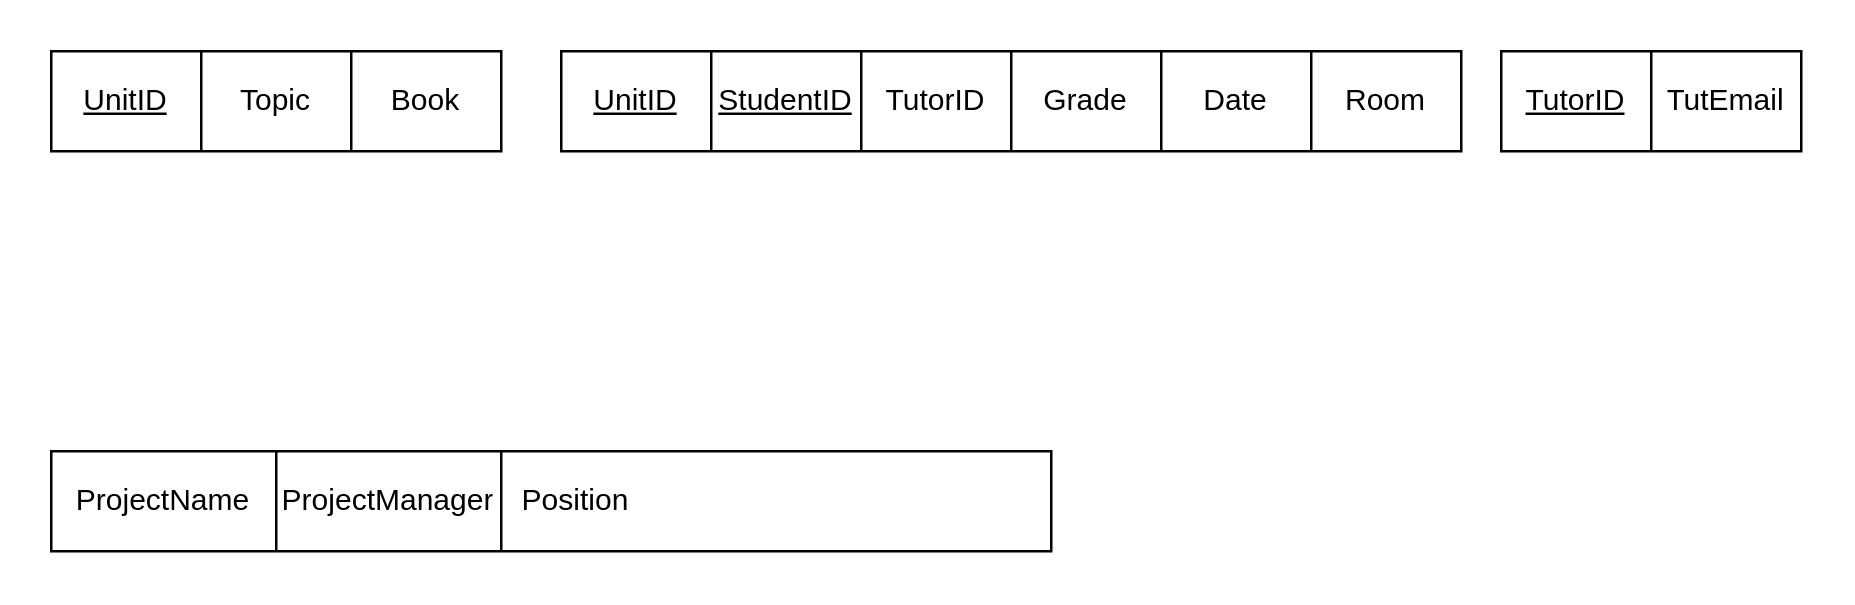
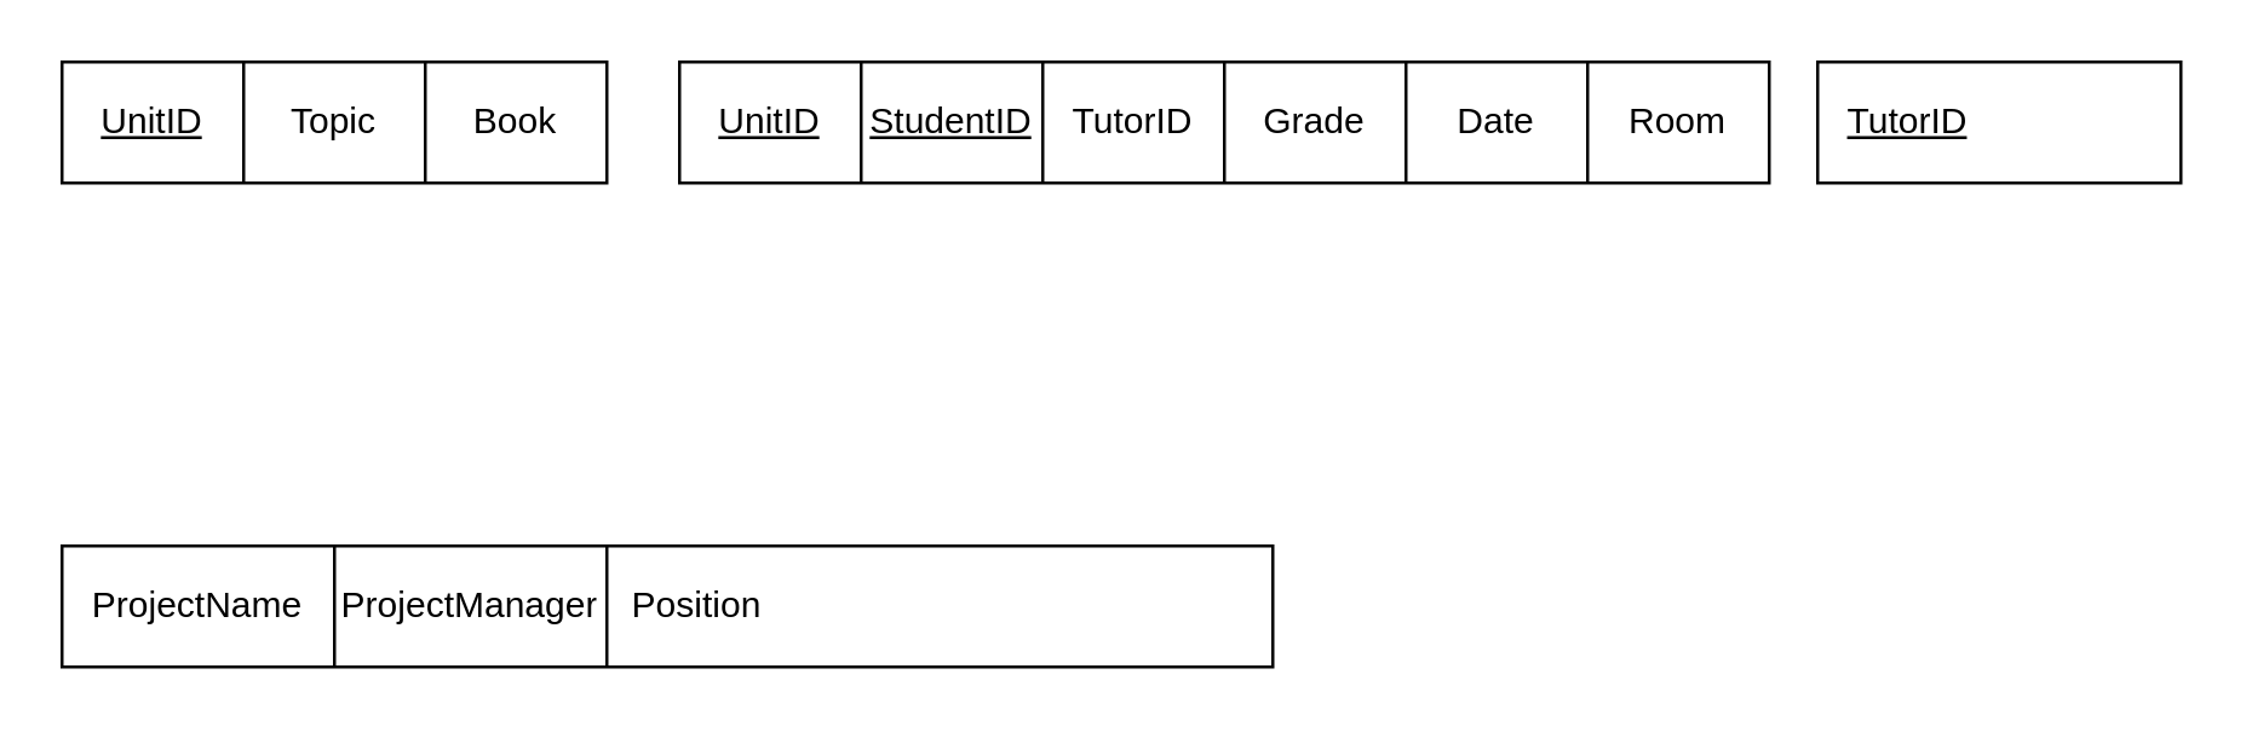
  <mxCell id="0" />
  <mxCell id="1" parent="0" />
  <mxCell id="2" value="" style="shape=table;html=1;whiteSpace=wrap;startSize=0;container=1;collapsible=0;childLayout=tableLayout;" vertex="1" parent="1"><mxGeometry x="600" y="20" width="120" height="40" as="geometry" /></mxCell>
  <mxCell id="3" value="" style="shape=partialRectangle;html=1;whiteSpace=wrap;collapsible=0;dropTarget=0;pointerEvents=0;fillColor=none;top=0;left=0;bottom=0;right=0;points=[[0,0.5],[1,0.5]];portConstraint=eastwest;" vertex="1" parent="2"><mxGeometry width="120" height="40" as="geometry" /></mxCell>
  <mxCell id="4" value="&lt;u&gt;TutorID&lt;/u&gt;" style="shape=partialRectangle;html=1;whiteSpace=wrap;connectable=0;fillColor=none;top=0;left=0;bottom=0;right=0;overflow=hidden;pointerEvents=1;" vertex="1" parent="3"><mxGeometry width="60" height="40" as="geometry"><mxRectangle width="60" height="40" as="alternateBounds" /></mxGeometry></mxCell>
- <mxCell id="5" value="TutEmail" style="shape=partialRectangle;html=1;whiteSpace=wrap;connectable=0;fillColor=none;top=0;left=0;bottom=0;right=0;overflow=hidden;pointerEvents=1;" vertex="1" parent="3"><mxGeometry x="60" width="60" height="40" as="geometry"><mxRectangle width="60" height="40" as="alternateBounds" /></mxGeometry></mxCell>
  <mxCell id="6" value="" style="shape=table;html=1;whiteSpace=wrap;startSize=0;container=1;collapsible=0;childLayout=tableLayout;" vertex="1" parent="1"><mxGeometry x="20" y="20" width="180" height="40" as="geometry" /></mxCell>
  <mxCell id="7" value="" style="shape=partialRectangle;html=1;whiteSpace=wrap;collapsible=0;dropTarget=0;pointerEvents=0;fillColor=none;top=0;left=0;bottom=0;right=0;points=[[0,0.5],[1,0.5]];portConstraint=eastwest;" vertex="1" parent="6"><mxGeometry width="180" height="40" as="geometry" /></mxCell>
  <mxCell id="8" value="&lt;u&gt;UnitID&lt;/u&gt;" style="shape=partialRectangle;html=1;whiteSpace=wrap;connectable=0;fillColor=none;top=0;left=0;bottom=0;right=0;overflow=hidden;pointerEvents=1;" vertex="1" parent="7"><mxGeometry width="60" height="40" as="geometry"><mxRectangle width="60" height="40" as="alternateBounds" /></mxGeometry></mxCell>
  <mxCell id="9" value="Topic" style="shape=partialRectangle;html=1;whiteSpace=wrap;connectable=0;fillColor=none;top=0;left=0;bottom=0;right=0;overflow=hidden;pointerEvents=1;" vertex="1" parent="7"><mxGeometry x="60" width="60" height="40" as="geometry"><mxRectangle width="60" height="40" as="alternateBounds" /></mxGeometry></mxCell>
  <mxCell id="10" value="Book" style="shape=partialRectangle;html=1;whiteSpace=wrap;connectable=0;fillColor=none;top=0;left=0;bottom=0;right=0;overflow=hidden;pointerEvents=1;" vertex="1" parent="7"><mxGeometry x="120" width="60" height="40" as="geometry"><mxRectangle width="60" height="40" as="alternateBounds" /></mxGeometry></mxCell>
  <mxCell id="11" value="" style="shape=table;html=1;whiteSpace=wrap;startSize=0;container=1;collapsible=0;childLayout=tableLayout;" vertex="1" parent="1"><mxGeometry x="224" y="20" width="360" height="40" as="geometry" /></mxCell>
  <mxCell id="12" value="" style="shape=partialRectangle;html=1;whiteSpace=wrap;collapsible=0;dropTarget=0;pointerEvents=0;fillColor=none;top=0;left=0;bottom=0;right=0;points=[[0,0.5],[1,0.5]];portConstraint=eastwest;" vertex="1" parent="11"><mxGeometry width="360" height="40" as="geometry" /></mxCell>
  <mxCell id="13" value="&lt;u&gt;UnitID&lt;/u&gt;" style="shape=partialRectangle;html=1;whiteSpace=wrap;connectable=0;fillColor=none;top=0;left=0;bottom=0;right=0;overflow=hidden;pointerEvents=1;" vertex="1" parent="12"><mxGeometry width="60" height="40" as="geometry"><mxRectangle width="60" height="40" as="alternateBounds" /></mxGeometry></mxCell>
  <mxCell id="14" value="&lt;u&gt;StudentID&lt;/u&gt;" style="shape=partialRectangle;html=1;whiteSpace=wrap;connectable=0;fillColor=none;top=0;left=0;bottom=0;right=0;overflow=hidden;pointerEvents=1;" vertex="1" parent="12"><mxGeometry x="60" width="60" height="40" as="geometry"><mxRectangle width="60" height="40" as="alternateBounds" /></mxGeometry></mxCell>
  <mxCell id="15" value="TutorID" style="shape=partialRectangle;html=1;whiteSpace=wrap;connectable=0;fillColor=none;top=0;left=0;bottom=0;right=0;overflow=hidden;pointerEvents=1;" vertex="1" parent="12"><mxGeometry x="120" width="60" height="40" as="geometry"><mxRectangle width="60" height="40" as="alternateBounds" /></mxGeometry></mxCell>
  <mxCell id="16" value="Grade" style="shape=partialRectangle;html=1;whiteSpace=wrap;connectable=0;fillColor=none;top=0;left=0;bottom=0;right=0;overflow=hidden;pointerEvents=1;" vertex="1" parent="12"><mxGeometry x="180" width="60" height="40" as="geometry"><mxRectangle width="60" height="40" as="alternateBounds" /></mxGeometry></mxCell>
  <mxCell id="17" value="Date" style="shape=partialRectangle;html=1;whiteSpace=wrap;connectable=0;fillColor=none;top=0;left=0;bottom=0;right=0;overflow=hidden;pointerEvents=1;" vertex="1" parent="12"><mxGeometry x="240" width="60" height="40" as="geometry"><mxRectangle width="60" height="40" as="alternateBounds" /></mxGeometry></mxCell>
  <mxCell id="18" value="" style="shape=partialRectangle;html=1;whiteSpace=wrap;connectable=0;fillColor=none;top=0;left=0;bottom=0;right=0;overflow=hidden;pointerEvents=1;" vertex="1" parent="12"><mxGeometry x="300" width="60" height="40" as="geometry"><mxRectangle width="60" height="40" as="alternateBounds" /></mxGeometry></mxCell>
  <mxCell id="19" value="" style="shape=table;html=1;whiteSpace=wrap;startSize=0;container=1;collapsible=0;childLayout=tableLayout;" vertex="1" parent="1"><mxGeometry x="20" y="180" width="400" height="40" as="geometry" /></mxCell>
  <mxCell id="20" value="" style="shape=partialRectangle;html=1;whiteSpace=wrap;collapsible=0;dropTarget=0;pointerEvents=0;fillColor=none;top=0;left=0;bottom=0;right=0;points=[[0,0.5],[1,0.5]];portConstraint=eastwest;" vertex="1" parent="19"><mxGeometry width="400" height="40" as="geometry" /></mxCell>
  <mxCell id="21" value="ProjectName" style="shape=partialRectangle;html=1;whiteSpace=wrap;connectable=0;fillColor=none;top=0;left=0;bottom=0;right=0;overflow=hidden;pointerEvents=1;" vertex="1" parent="20"><mxGeometry width="90" height="40" as="geometry"><mxRectangle width="90" height="40" as="alternateBounds" /></mxGeometry></mxCell>
  <mxCell id="22" value="ProjectManager" style="shape=partialRectangle;html=1;whiteSpace=wrap;connectable=0;fillColor=none;top=0;left=0;bottom=0;right=0;overflow=hidden;pointerEvents=1;" vertex="1" parent="20"><mxGeometry x="90" width="90" height="40" as="geometry"><mxRectangle width="90" height="40" as="alternateBounds" /></mxGeometry></mxCell>
  <mxCell id="23" value="Position" style="shape=partialRectangle;html=1;whiteSpace=wrap;connectable=0;fillColor=none;top=0;left=0;bottom=0;right=0;overflow=hidden;pointerEvents=1;" vertex="1" parent="20"><mxGeometry x="180" width="60" height="40" as="geometry"><mxRectangle width="60" height="40" as="alternateBounds" /></mxGeometry></mxCell>
  <mxCell id="24" value="Room" style="shape=partialRectangle;html=1;whiteSpace=wrap;connectable=0;fillColor=none;top=0;left=0;bottom=0;right=0;overflow=hidden;pointerEvents=1;" vertex="1" parent="1"><mxGeometry x="524" y="20" width="60" height="40" as="geometry"><mxRectangle width="60" height="40" as="alternateBounds" /></mxGeometry></mxCell>
